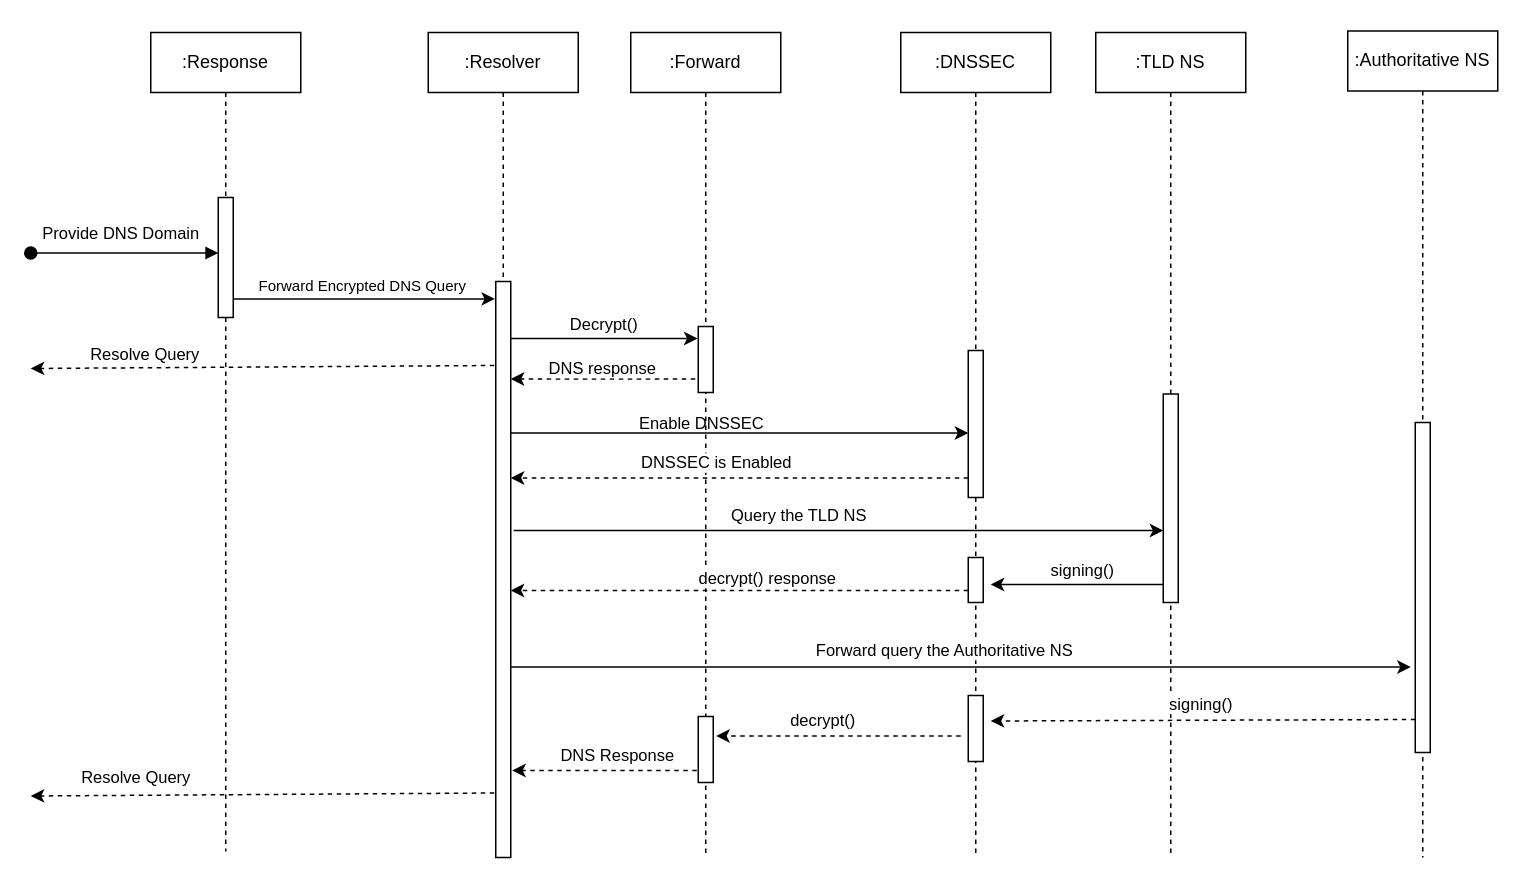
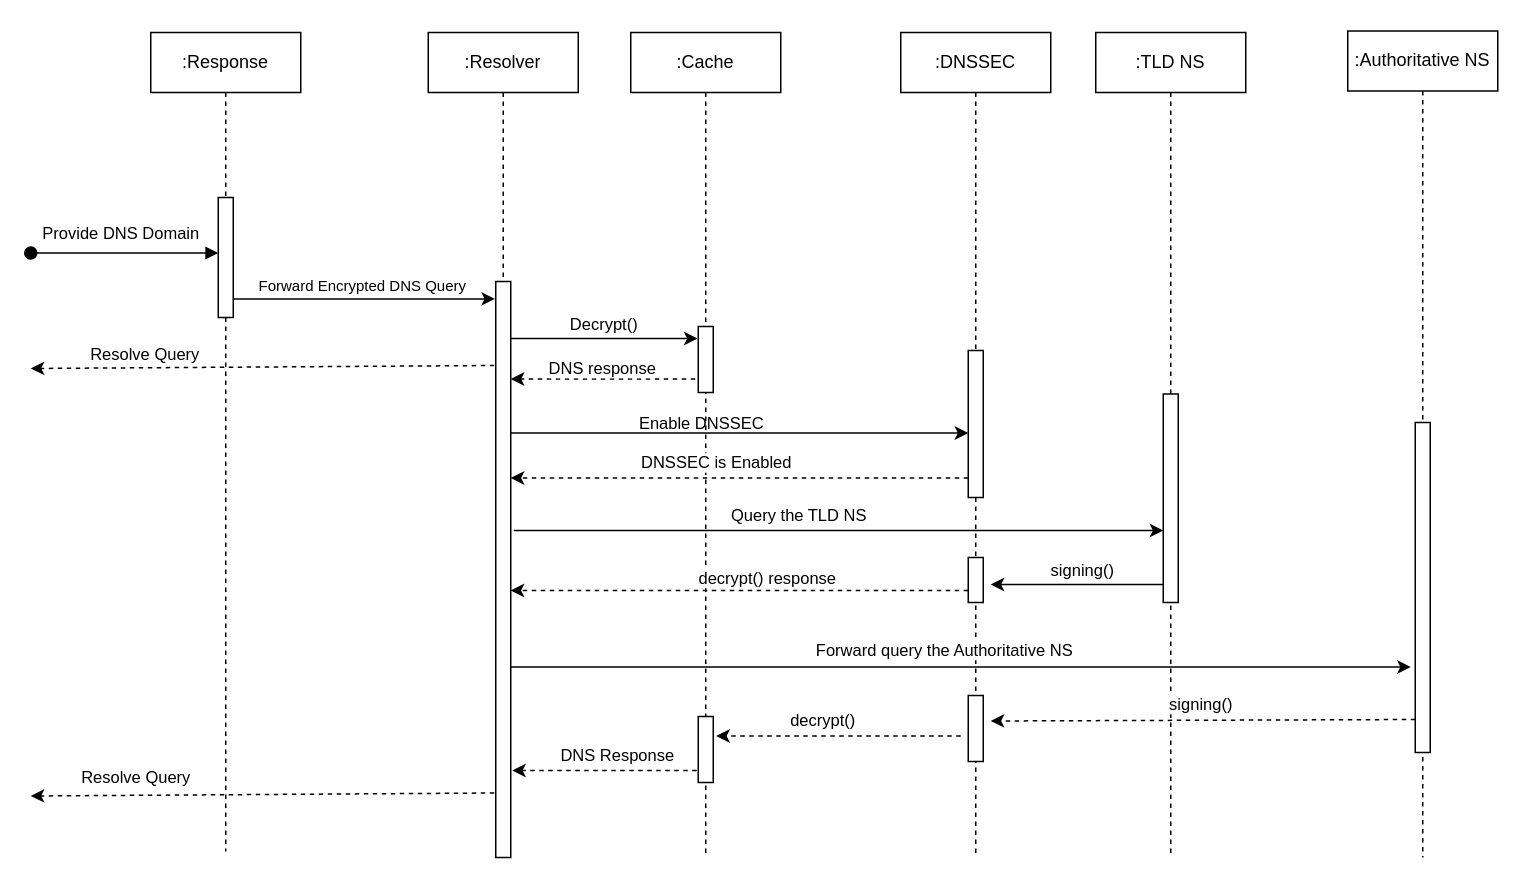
  <mxCell id="0" />
  <mxCell id="1" parent="0" />
  <mxCell id="2" value=":Response" style="shape=umlLifeline;perimeter=lifelinePerimeter;whiteSpace=wrap;html=1;container=0;dropTarget=0;collapsible=0;recursiveResize=0;outlineConnect=0;portConstraint=eastwest;newEdgeStyle={&quot;edgeStyle&quot;:&quot;elbowEdgeStyle&quot;,&quot;elbow&quot;:&quot;vertical&quot;,&quot;curved&quot;:0,&quot;rounded&quot;:0};" parent="1" vertex="1"><mxGeometry x="100" y="21" width="100" height="546" as="geometry" /></mxCell>
- <mxCell id="3" value=":Forward" style="shape=umlLifeline;perimeter=lifelinePerimeter;whiteSpace=wrap;html=1;container=0;dropTarget=0;collapsible=0;recursiveResize=0;outlineConnect=0;portConstraint=eastwest;newEdgeStyle={&quot;edgeStyle&quot;:&quot;elbowEdgeStyle&quot;,&quot;elbow&quot;:&quot;vertical&quot;,&quot;curved&quot;:0,&quot;rounded&quot;:0};" parent="1" vertex="1"><mxGeometry x="420" y="21" width="100" height="550" as="geometry" /></mxCell>
+ <mxCell id="3" value=":Cache" style="shape=umlLifeline;perimeter=lifelinePerimeter;whiteSpace=wrap;html=1;container=0;dropTarget=0;collapsible=0;recursiveResize=0;outlineConnect=0;portConstraint=eastwest;newEdgeStyle={&quot;edgeStyle&quot;:&quot;elbowEdgeStyle&quot;,&quot;elbow&quot;:&quot;vertical&quot;,&quot;curved&quot;:0,&quot;rounded&quot;:0};" parent="1" vertex="1"><mxGeometry x="420" y="21" width="100" height="550" as="geometry" /></mxCell>
  <mxCell id="4" value="" style="html=1;points=[];perimeter=orthogonalPerimeter;outlineConnect=0;targetShapes=umlLifeline;portConstraint=eastwest;newEdgeStyle={&quot;edgeStyle&quot;:&quot;elbowEdgeStyle&quot;,&quot;elbow&quot;:&quot;vertical&quot;,&quot;curved&quot;:0,&quot;rounded&quot;:0};" parent="3" vertex="1"><mxGeometry x="45" y="196" width="10" height="44" as="geometry" /></mxCell>
  <mxCell id="5" value="" style="html=1;points=[];perimeter=orthogonalPerimeter;outlineConnect=0;targetShapes=umlLifeline;portConstraint=eastwest;newEdgeStyle={&quot;edgeStyle&quot;:&quot;elbowEdgeStyle&quot;,&quot;elbow&quot;:&quot;vertical&quot;,&quot;curved&quot;:0,&quot;rounded&quot;:0};" parent="3" vertex="1"><mxGeometry x="45" y="456" width="10" height="44" as="geometry" /></mxCell>
  <mxCell id="6" value=":Authoritative NS" style="shape=umlLifeline;perimeter=lifelinePerimeter;whiteSpace=wrap;html=1;container=0;dropTarget=0;collapsible=0;recursiveResize=0;outlineConnect=0;portConstraint=eastwest;newEdgeStyle={&quot;edgeStyle&quot;:&quot;elbowEdgeStyle&quot;,&quot;elbow&quot;:&quot;vertical&quot;,&quot;curved&quot;:0,&quot;rounded&quot;:0};" parent="1" vertex="1"><mxGeometry x="898" y="20" width="100" height="551" as="geometry" /></mxCell>
  <mxCell id="7" value=":Resolver" style="shape=umlLifeline;perimeter=lifelinePerimeter;whiteSpace=wrap;html=1;container=0;dropTarget=0;collapsible=0;recursiveResize=0;outlineConnect=0;portConstraint=eastwest;newEdgeStyle={&quot;edgeStyle&quot;:&quot;elbowEdgeStyle&quot;,&quot;elbow&quot;:&quot;vertical&quot;,&quot;curved&quot;:0,&quot;rounded&quot;:0};" parent="1" vertex="1"><mxGeometry x="285" y="21" width="100" height="550" as="geometry" /></mxCell>
  <mxCell id="8" value="" style="html=1;points=[];perimeter=orthogonalPerimeter;outlineConnect=0;targetShapes=umlLifeline;portConstraint=eastwest;newEdgeStyle={&quot;edgeStyle&quot;:&quot;elbowEdgeStyle&quot;,&quot;elbow&quot;:&quot;vertical&quot;,&quot;curved&quot;:0,&quot;rounded&quot;:0};" parent="7" vertex="1"><mxGeometry x="45" y="166" width="10" height="384" as="geometry" /></mxCell>
  <mxCell id="9" value=":DNSSEC" style="shape=umlLifeline;perimeter=lifelinePerimeter;whiteSpace=wrap;html=1;container=0;dropTarget=0;collapsible=0;recursiveResize=0;outlineConnect=0;portConstraint=eastwest;newEdgeStyle={&quot;edgeStyle&quot;:&quot;elbowEdgeStyle&quot;,&quot;elbow&quot;:&quot;vertical&quot;,&quot;curved&quot;:0,&quot;rounded&quot;:0};" parent="1" vertex="1"><mxGeometry x="600" y="21" width="100" height="550" as="geometry" /></mxCell>
  <mxCell id="10" value="" style="html=1;points=[];perimeter=orthogonalPerimeter;outlineConnect=0;targetShapes=umlLifeline;portConstraint=eastwest;newEdgeStyle={&quot;edgeStyle&quot;:&quot;elbowEdgeStyle&quot;,&quot;elbow&quot;:&quot;vertical&quot;,&quot;curved&quot;:0,&quot;rounded&quot;:0};" parent="9" vertex="1"><mxGeometry x="45" y="212" width="10" height="98" as="geometry" /></mxCell>
  <mxCell id="11" value="" style="html=1;points=[];perimeter=orthogonalPerimeter;outlineConnect=0;targetShapes=umlLifeline;portConstraint=eastwest;newEdgeStyle={&quot;edgeStyle&quot;:&quot;elbowEdgeStyle&quot;,&quot;elbow&quot;:&quot;vertical&quot;,&quot;curved&quot;:0,&quot;rounded&quot;:0};" parent="9" vertex="1"><mxGeometry x="45" y="442" width="10" height="44" as="geometry" /></mxCell>
  <mxCell id="12" value="" style="html=1;points=[];perimeter=orthogonalPerimeter;outlineConnect=0;targetShapes=umlLifeline;portConstraint=eastwest;newEdgeStyle={&quot;edgeStyle&quot;:&quot;elbowEdgeStyle&quot;,&quot;elbow&quot;:&quot;vertical&quot;,&quot;curved&quot;:0,&quot;rounded&quot;:0};" parent="9" vertex="1"><mxGeometry x="45" y="350" width="10" height="30" as="geometry" /></mxCell>
  <mxCell id="13" value=":TLD NS" style="shape=umlLifeline;perimeter=lifelinePerimeter;whiteSpace=wrap;html=1;container=0;dropTarget=0;collapsible=0;recursiveResize=0;outlineConnect=0;portConstraint=eastwest;newEdgeStyle={&quot;edgeStyle&quot;:&quot;elbowEdgeStyle&quot;,&quot;elbow&quot;:&quot;vertical&quot;,&quot;curved&quot;:0,&quot;rounded&quot;:0};" parent="1" vertex="1"><mxGeometry x="730" y="21" width="100" height="550" as="geometry" /></mxCell>
  <mxCell id="14" value="" style="html=1;points=[];perimeter=orthogonalPerimeter;outlineConnect=0;targetShapes=umlLifeline;portConstraint=eastwest;newEdgeStyle={&quot;edgeStyle&quot;:&quot;elbowEdgeStyle&quot;,&quot;elbow&quot;:&quot;vertical&quot;,&quot;curved&quot;:0,&quot;rounded&quot;:0};" parent="13" vertex="1"><mxGeometry x="45" y="241" width="10" height="139" as="geometry" /></mxCell>
  <mxCell id="15" value="" style="html=1;points=[];perimeter=orthogonalPerimeter;outlineConnect=0;targetShapes=umlLifeline;portConstraint=eastwest;newEdgeStyle={&quot;edgeStyle&quot;:&quot;elbowEdgeStyle&quot;,&quot;elbow&quot;:&quot;vertical&quot;,&quot;curved&quot;:0,&quot;rounded&quot;:0};" parent="1" vertex="1"><mxGeometry x="145" y="131" width="10" height="80" as="geometry" /></mxCell>
  <mxCell id="16" value="Provide DNS Domain" style="html=1;verticalAlign=bottom;startArrow=oval;endArrow=block;startSize=8;edgeStyle=elbowEdgeStyle;elbow=vertical;curved=0;rounded=0;" parent="1" edge="1"><mxGeometry x="-0.04" y="4" relative="1" as="geometry"><mxPoint x="20" y="168" as="sourcePoint" /><Array as="points"><mxPoint x="70" y="168" /></Array><mxPoint x="145" y="168" as="targetPoint" /><mxPoint as="offset" /></mxGeometry></mxCell>
  <mxCell id="17" value="" style="endArrow=classic;html=1;rounded=0;" parent="1" edge="1"><mxGeometry width="50" height="50" relative="1" as="geometry"><mxPoint x="155" y="198.62" as="sourcePoint" /><mxPoint x="329.5" y="198.62" as="targetPoint" /></mxGeometry></mxCell>
  <mxCell id="18" value="&lt;font style=&quot;font-size: 10px;&quot;&gt;Forward Encrypted DNS Query&lt;/font&gt;" style="edgeLabel;html=1;align=center;verticalAlign=middle;resizable=0;points=[];" parent="17" vertex="1" connectable="0"><mxGeometry x="-0.128" y="1" relative="1" as="geometry"><mxPoint x="9" y="-8" as="offset" /></mxGeometry></mxCell>
  <mxCell id="19" value="" style="endArrow=classic;html=1;rounded=0;" parent="1" edge="1"><mxGeometry width="50" height="50" relative="1" as="geometry"><mxPoint x="340" y="225" as="sourcePoint" /><mxPoint x="464.5" y="225" as="targetPoint" /></mxGeometry></mxCell>
  <mxCell id="20" value="Decrypt()" style="edgeLabel;html=1;align=center;verticalAlign=middle;resizable=0;points=[];" parent="19" vertex="1" connectable="0"><mxGeometry x="-0.414" y="3" relative="1" as="geometry"><mxPoint x="25" y="-7" as="offset" /></mxGeometry></mxCell>
  <mxCell id="21" value="" style="endArrow=classic;html=1;rounded=0;" parent="1" edge="1"><mxGeometry width="50" height="50" relative="1" as="geometry"><mxPoint x="340" y="288" as="sourcePoint" /><mxPoint x="645" y="288" as="targetPoint" /></mxGeometry></mxCell>
  <mxCell id="22" value="Enable DNSSEC" style="edgeLabel;html=1;align=center;verticalAlign=middle;resizable=0;points=[];labelBackgroundColor=none;" parent="21" vertex="1" connectable="0"><mxGeometry x="-0.085" y="-1" relative="1" as="geometry"><mxPoint x="-14" y="-8" as="offset" /></mxGeometry></mxCell>
  <mxCell id="23" value="" style="html=1;points=[];perimeter=orthogonalPerimeter;outlineConnect=0;targetShapes=umlLifeline;portConstraint=eastwest;newEdgeStyle={&quot;edgeStyle&quot;:&quot;elbowEdgeStyle&quot;,&quot;elbow&quot;:&quot;vertical&quot;,&quot;curved&quot;:0,&quot;rounded&quot;:0};" parent="1" vertex="1"><mxGeometry x="943" y="281" width="10" height="220" as="geometry" /></mxCell>
  <mxCell id="24" value="" style="endArrow=classic;html=1;rounded=0;dashed=1;" parent="1" edge="1"><mxGeometry width="50" height="50" relative="1" as="geometry"><mxPoint x="463" y="252" as="sourcePoint" /><mxPoint x="340" y="252" as="targetPoint" /></mxGeometry></mxCell>
  <mxCell id="25" value="DNS response" style="edgeLabel;html=1;align=center;verticalAlign=middle;resizable=0;points=[];" parent="24" vertex="1" connectable="0"><mxGeometry x="-0.127" relative="1" as="geometry"><mxPoint x="-9" y="-8" as="offset" /></mxGeometry></mxCell>
  <mxCell id="26" value="" style="endArrow=classic;html=1;rounded=0;dashed=1;" parent="1" edge="1"><mxGeometry width="50" height="50" relative="1" as="geometry"><mxPoint x="645" y="318" as="sourcePoint" /><mxPoint x="340" y="318" as="targetPoint" /></mxGeometry></mxCell>
  <mxCell id="27" value="DNSSEC is Enabled" style="edgeLabel;html=1;align=center;verticalAlign=middle;resizable=0;points=[];" parent="26" vertex="1" connectable="0"><mxGeometry x="-0.147" y="-1" relative="1" as="geometry"><mxPoint x="-39" y="-10" as="offset" /></mxGeometry></mxCell>
  <mxCell id="28" value="" style="endArrow=classic;html=1;rounded=0;" parent="1" edge="1"><mxGeometry width="50" height="50" relative="1" as="geometry"><mxPoint x="342" y="353" as="sourcePoint" /><mxPoint x="775" y="353" as="targetPoint" /></mxGeometry></mxCell>
  <mxCell id="29" value="Query the TLD NS" style="edgeLabel;html=1;align=center;verticalAlign=middle;resizable=0;points=[];" parent="28" vertex="1" connectable="0"><mxGeometry x="0.19" y="-1" relative="1" as="geometry"><mxPoint x="-69" y="-12" as="offset" /></mxGeometry></mxCell>
  <mxCell id="30" value="" style="endArrow=classic;html=1;rounded=0;dashed=1;" parent="1" source="12" edge="1"><mxGeometry width="50" height="50" relative="1" as="geometry"><mxPoint x="640" y="395" as="sourcePoint" /><mxPoint x="340" y="393" as="targetPoint" /></mxGeometry></mxCell>
  <mxCell id="31" value="decrypt() response" style="edgeLabel;html=1;align=center;verticalAlign=middle;resizable=0;points=[];" parent="30" vertex="1" connectable="0"><mxGeometry x="-0.125" y="2" relative="1" as="geometry"><mxPoint x="-2" y="-11" as="offset" /></mxGeometry></mxCell>
  <mxCell id="32" value="" style="endArrow=classic;html=1;rounded=0;" parent="1" edge="1"><mxGeometry width="50" height="50" relative="1" as="geometry"><mxPoint x="340" y="444" as="sourcePoint" /><mxPoint x="940" y="444" as="targetPoint" /></mxGeometry></mxCell>
  <mxCell id="33" value="Forward query the Authoritative NS" style="edgeLabel;html=1;align=center;verticalAlign=middle;resizable=0;points=[];" parent="32" vertex="1" connectable="0"><mxGeometry x="0.19" y="-1" relative="1" as="geometry"><mxPoint x="-69" y="-13" as="offset" /></mxGeometry></mxCell>
  <mxCell id="34" value="" style="endArrow=classic;html=1;rounded=0;dashed=1;" parent="1" edge="1"><mxGeometry width="50" height="50" relative="1" as="geometry"><mxPoint x="943" y="479" as="sourcePoint" /><mxPoint x="660" y="480" as="targetPoint" /></mxGeometry></mxCell>
  <mxCell id="35" value="signing()" style="edgeLabel;html=1;align=center;verticalAlign=middle;resizable=0;points=[];" parent="34" vertex="1" connectable="0"><mxGeometry x="-0.104" y="-2" relative="1" as="geometry"><mxPoint x="-16" y="-9" as="offset" /></mxGeometry></mxCell>
  <mxCell id="36" value="" style="endArrow=classic;html=1;rounded=0;dashed=1;" parent="1" edge="1"><mxGeometry width="50" height="50" relative="1" as="geometry"><mxPoint x="464" y="513" as="sourcePoint" /><mxPoint x="341" y="513" as="targetPoint" /></mxGeometry></mxCell>
  <mxCell id="37" value="DNS Response" style="edgeLabel;html=1;align=center;verticalAlign=middle;resizable=0;points=[];" parent="36" vertex="1" connectable="0"><mxGeometry x="0.14" y="-2" relative="1" as="geometry"><mxPoint x="16" y="-9" as="offset" /></mxGeometry></mxCell>
  <mxCell id="38" value="" style="endArrow=classic;html=1;rounded=0;dashed=1;" parent="1" edge="1"><mxGeometry width="50" height="50" relative="1" as="geometry"><mxPoint x="329" y="528" as="sourcePoint" /><mxPoint x="20" y="530" as="targetPoint" /></mxGeometry></mxCell>
  <mxCell id="39" value="Resolve Query" style="edgeLabel;html=1;align=center;verticalAlign=middle;resizable=0;points=[];" parent="38" vertex="1" connectable="0"><mxGeometry x="0.07" y="-3" relative="1" as="geometry"><mxPoint x="-74" y="-9" as="offset" /></mxGeometry></mxCell>
  <mxCell id="40" value="" style="endArrow=classic;html=1;rounded=0;dashed=1;" parent="1" edge="1"><mxGeometry width="50" height="50" relative="1" as="geometry"><mxPoint x="640" y="490" as="sourcePoint" /><mxPoint x="477" y="490" as="targetPoint" /></mxGeometry></mxCell>
  <mxCell id="41" value="decrypt()" style="edgeLabel;html=1;align=center;verticalAlign=middle;resizable=0;points=[];" parent="40" vertex="1" connectable="0"><mxGeometry x="0.302" y="1" relative="1" as="geometry"><mxPoint x="13" y="-12" as="offset" /></mxGeometry></mxCell>
  <mxCell id="42" value="" style="endArrow=classic;html=1;rounded=0;dashed=1;" parent="1" edge="1"><mxGeometry width="50" height="50" relative="1" as="geometry"><mxPoint x="329" y="243" as="sourcePoint" /><mxPoint x="20" y="245" as="targetPoint" /></mxGeometry></mxCell>
  <mxCell id="43" value="Resolve Query" style="edgeLabel;html=1;align=center;verticalAlign=middle;resizable=0;points=[];" parent="42" vertex="1" connectable="0"><mxGeometry x="0.07" y="-3" relative="1" as="geometry"><mxPoint x="-68" y="-6" as="offset" /></mxGeometry></mxCell>
  <mxCell id="44" value="" style="endArrow=classic;html=1;rounded=0;" parent="1" edge="1"><mxGeometry width="50" height="50" relative="1" as="geometry"><mxPoint x="775" y="389" as="sourcePoint" /><mxPoint x="660" y="389" as="targetPoint" /></mxGeometry></mxCell>
  <mxCell id="45" value="signing()" style="edgeLabel;html=1;align=center;verticalAlign=middle;resizable=0;points=[];" parent="44" vertex="1" connectable="0"><mxGeometry x="0.451" y="1" relative="1" as="geometry"><mxPoint x="28" y="-11" as="offset" /></mxGeometry></mxCell>
